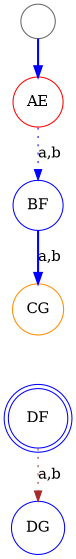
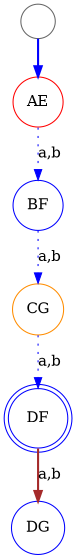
  digraph {
    rankdir=TB
    node [color=blue shape=circle]
    edge [color=blue style=dotted]
    DF [shape=doublecircle]
    DG
    " " [color=gray40 width=0]
    AE [color=red]
    BF
    CG [color=darkorange]
-   DF -> DG [color=brown label="a,b"]
+   DF -> DG [color=brown label="a,b" style=bold]
    " " -> AE [style=bold]
    AE -> BF [label="a,b"]
-   BF -> CG [label="a,b" style=bold]
+   BF -> CG [label="a,b"]
+   CG -> DF [label="a,b"]
  }
